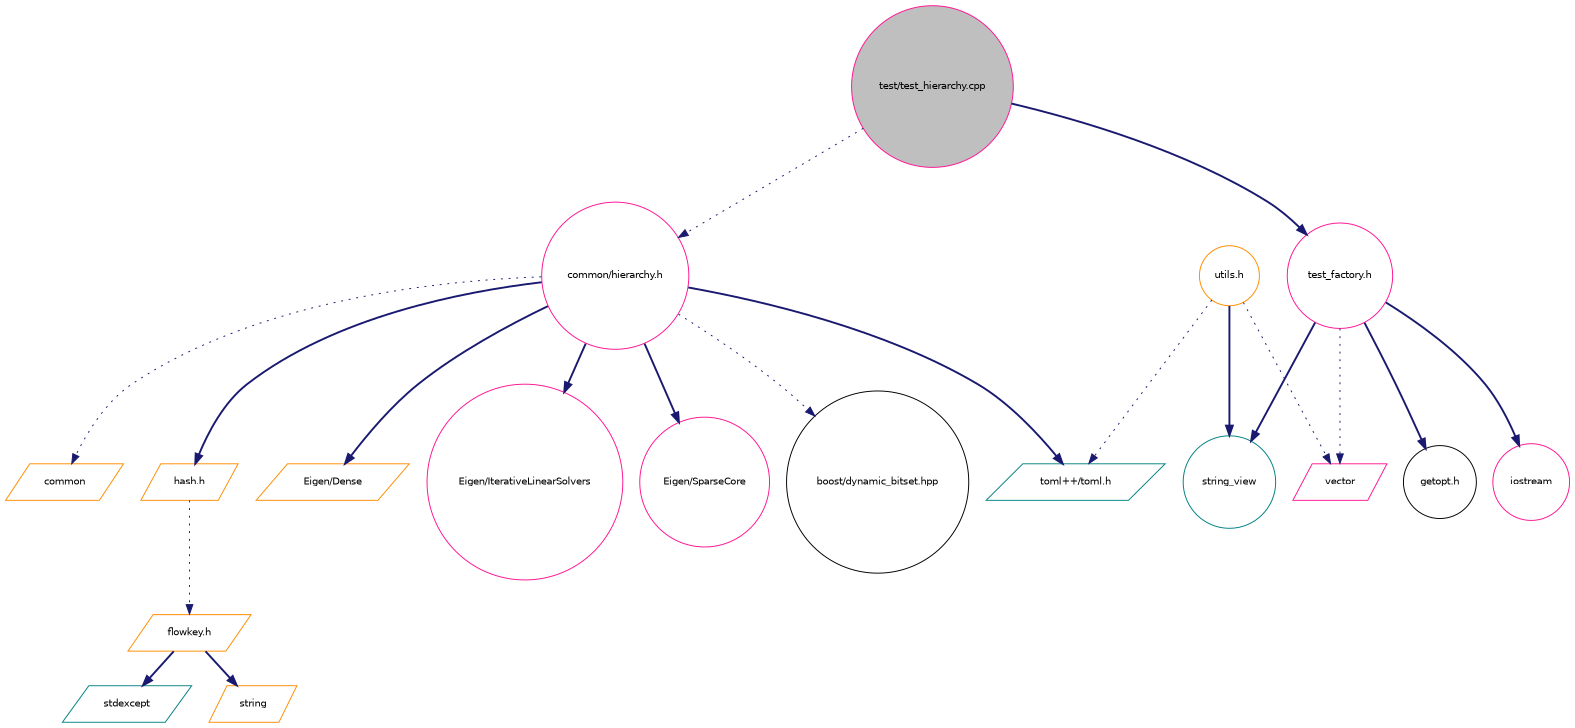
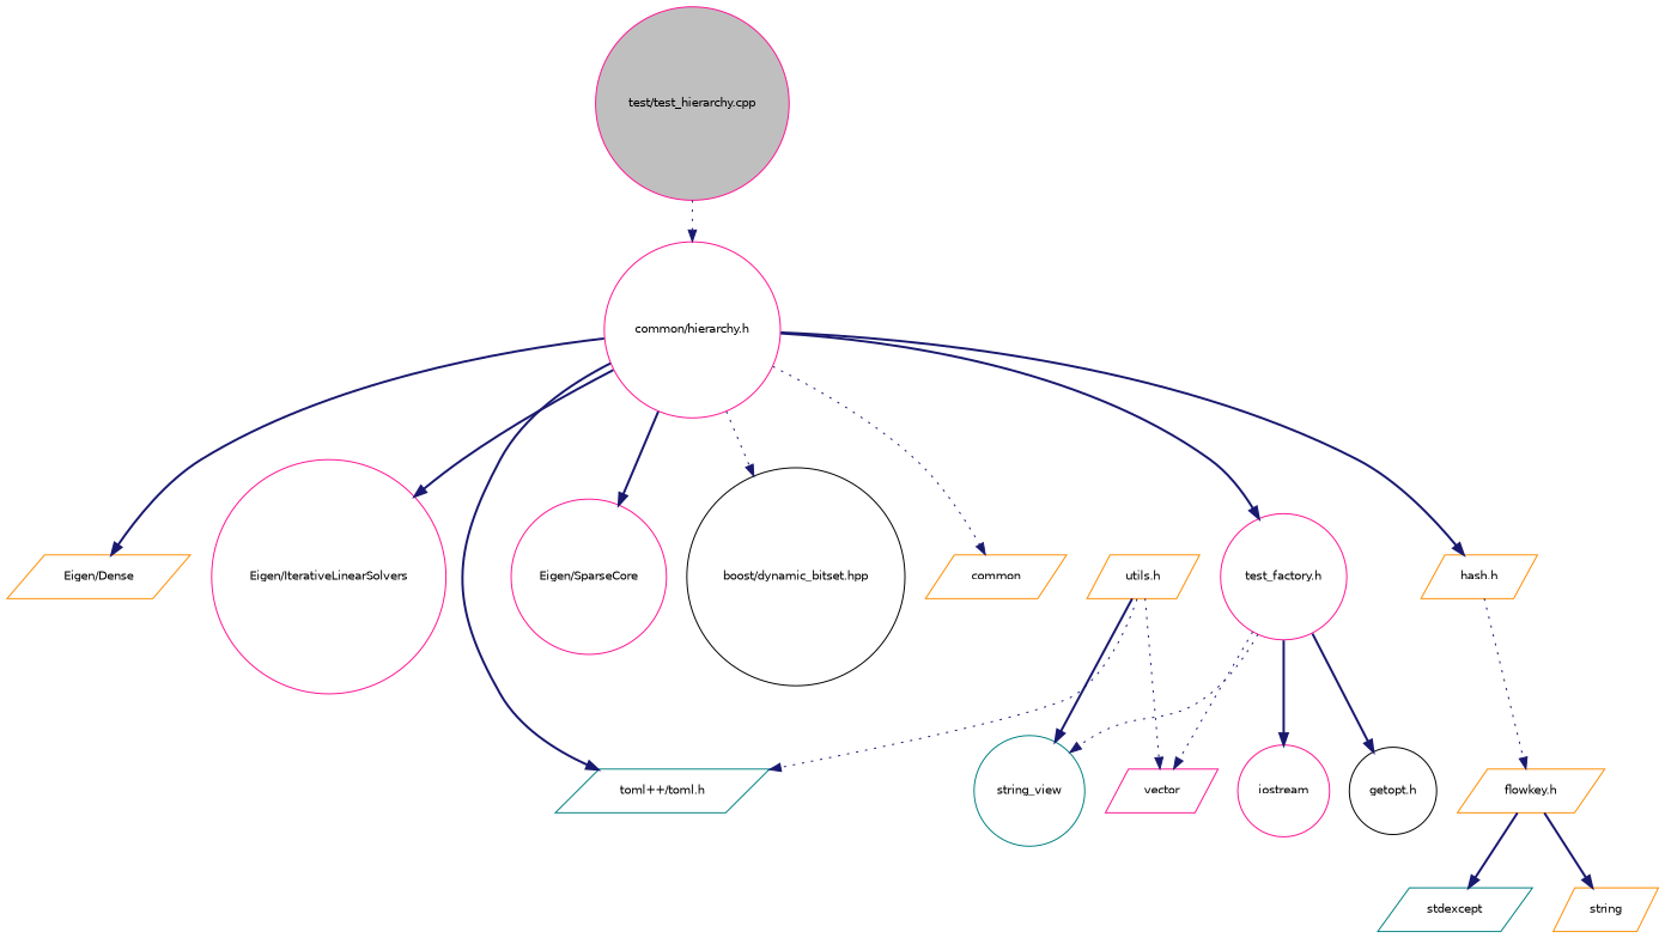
  digraph {
    node [color=deeppink fillcolor=white fontname=Helvetica fontsize=10 shape=circle style=filled]
    edge [color=midnightblue fontname=Helvetica fontsize=10 labelfontname=Helvetica labelfontsize=10 style=bold]
    n1 [fillcolor=grey75 fontcolor=black height=0.2 label="test/test_hierarchy.cpp" width=0.4]
    n2 [height=0.2 label="test_factory.h" width=0.4]
    n3 [height=0.2 label="common/hierarchy.h" width=0.4]
    n4 [color=black height=0.2 label="getopt.h" width=0.4]
    n5 [height=0.2 label=iostream width=0.4]
    n6 [color=teal height=0.2 label=string_view width=0.4]
    n7 [height=0.2 label=vector shape=parallelogram width=0.4]
    n8 [color=darkorange height=0.2 label="hash.h" shape=parallelogram width=0.4]
    n9 [color=darkorange height=0.2 label="Eigen/Dense" shape=parallelogram width=0.4]
    n10 [height=0.2 label="Eigen/IterativeLinearSolvers" width=0.4]
    n11 [height=0.2 label="Eigen/SparseCore" width=0.4]
    n12 [color=black height=0.2 label="boost/dynamic_bitset.hpp" width=0.4]
    n13 [color=darkorange height=0.2 label=common shape=parallelogram width=0.4]
    n14 [color=teal height=0.2 label="toml++/toml.h" shape=parallelogram width=0.4]
    n15 [color=darkorange height=0.2 label="flowkey.h" shape=parallelogram width=0.4]
-   n16 [color=darkorange height=0.2 label="utils.h" width=0.4]
+   n16 [color=darkorange height=0.2 label="utils.h" shape=parallelogram width=0.4]
    n17 [color=teal height=0.2 label=stdexcept shape=parallelogram width=0.4]
    n18 [color=darkorange height=0.2 label=string shape=parallelogram width=0.4]
-   n1 -> n2
+   n3 -> n2
    n1 -> n3 [style=dotted]
    n2 -> n4
    n2 -> n5
-   n2 -> n6
+   n2 -> n6 [style=dotted]
    n2 -> n7 [style=dotted]
    n3 -> n8
    n3 -> n9
    n3 -> n10
    n3 -> n11
    n3 -> n12 [style=dotted]
    n3 -> n13 [style=dotted]
    n3 -> n14
    n8 -> n15 [style=dotted]
    n15 -> n17
    n15 -> n18
    n16 -> n6
    n16 -> n7 [style=dotted]
    n16 -> n14 [style=dotted]
  }
